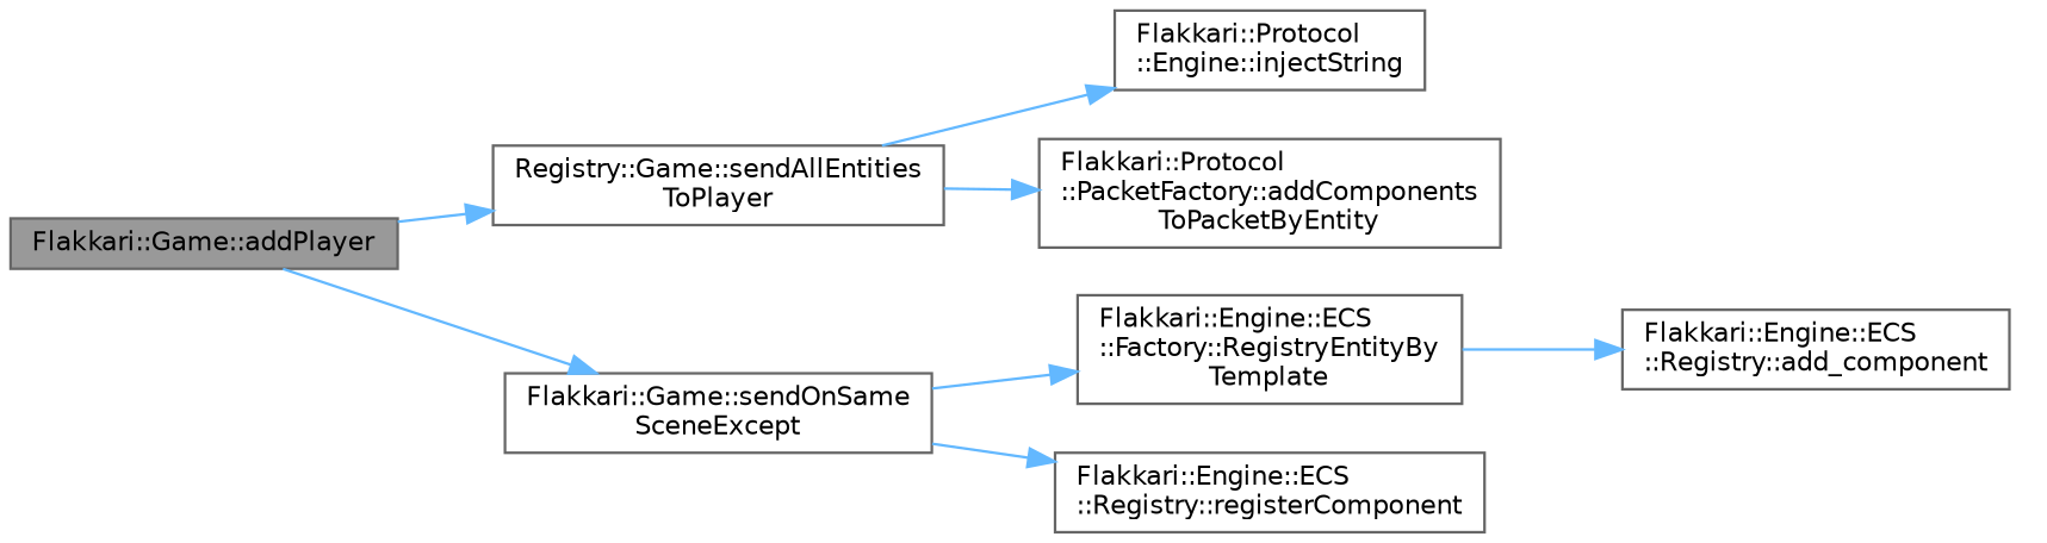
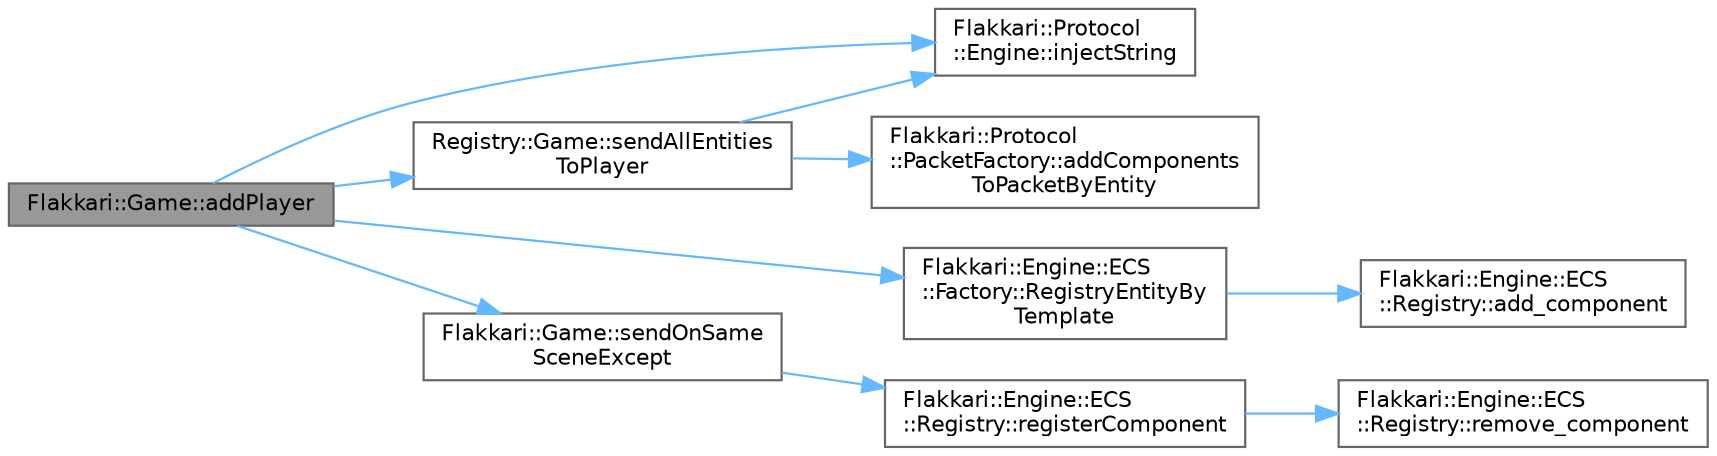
  digraph {
    rankdir=LR
    node [color=grey40 fillcolor=white fontname=Helvetica fontsize=10 shape=box style=filled]
    edge [color=steelblue1 fontname=Helvetica fontsize=10 labelfontname=Helvetica labelfontsize=10 style=solid]
    n1 [color=gray40 fillcolor=grey60 fontcolor=black height=0.2 label="Flakkari::Game::addPlayer" width=0.4]
    n2 [height=0.2 label="Flakkari::Protocol\l::Engine::injectString" width=0.4]
    n3 [height=0.2 label="Flakkari::Engine::ECS\l::Factory::RegistryEntityBy\lTemplate" width=0.4]
    n4 [height=0.2 label="Registry::Game::sendAllEntities\lToPlayer" width=0.4]
    n5 [height=0.2 label="Flakkari::Game::sendOnSame\lSceneExcept" width=0.4]
    n6 [height=0.2 label="Flakkari::Engine::ECS\l::Registry::add_component" width=0.4]
    n7 [height=0.2 label="Flakkari::Protocol\l::PacketFactory::addComponents\lToPacketByEntity" width=0.4]
    n8 [height=0.2 label="Flakkari::Engine::ECS\l::Registry::registerComponent" width=0.4]
-   n5 -> n3
+   n9 [height=0.2 label="Flakkari::Engine::ECS\l::Registry::remove_component" width=0.4]
+   n1 -> n2
+   n1 -> n3
    n1 -> n4
    n1 -> n5
    n3 -> n6
    n4 -> n2
    n4 -> n7
    n5 -> n8
+   n8 -> n9
  }
